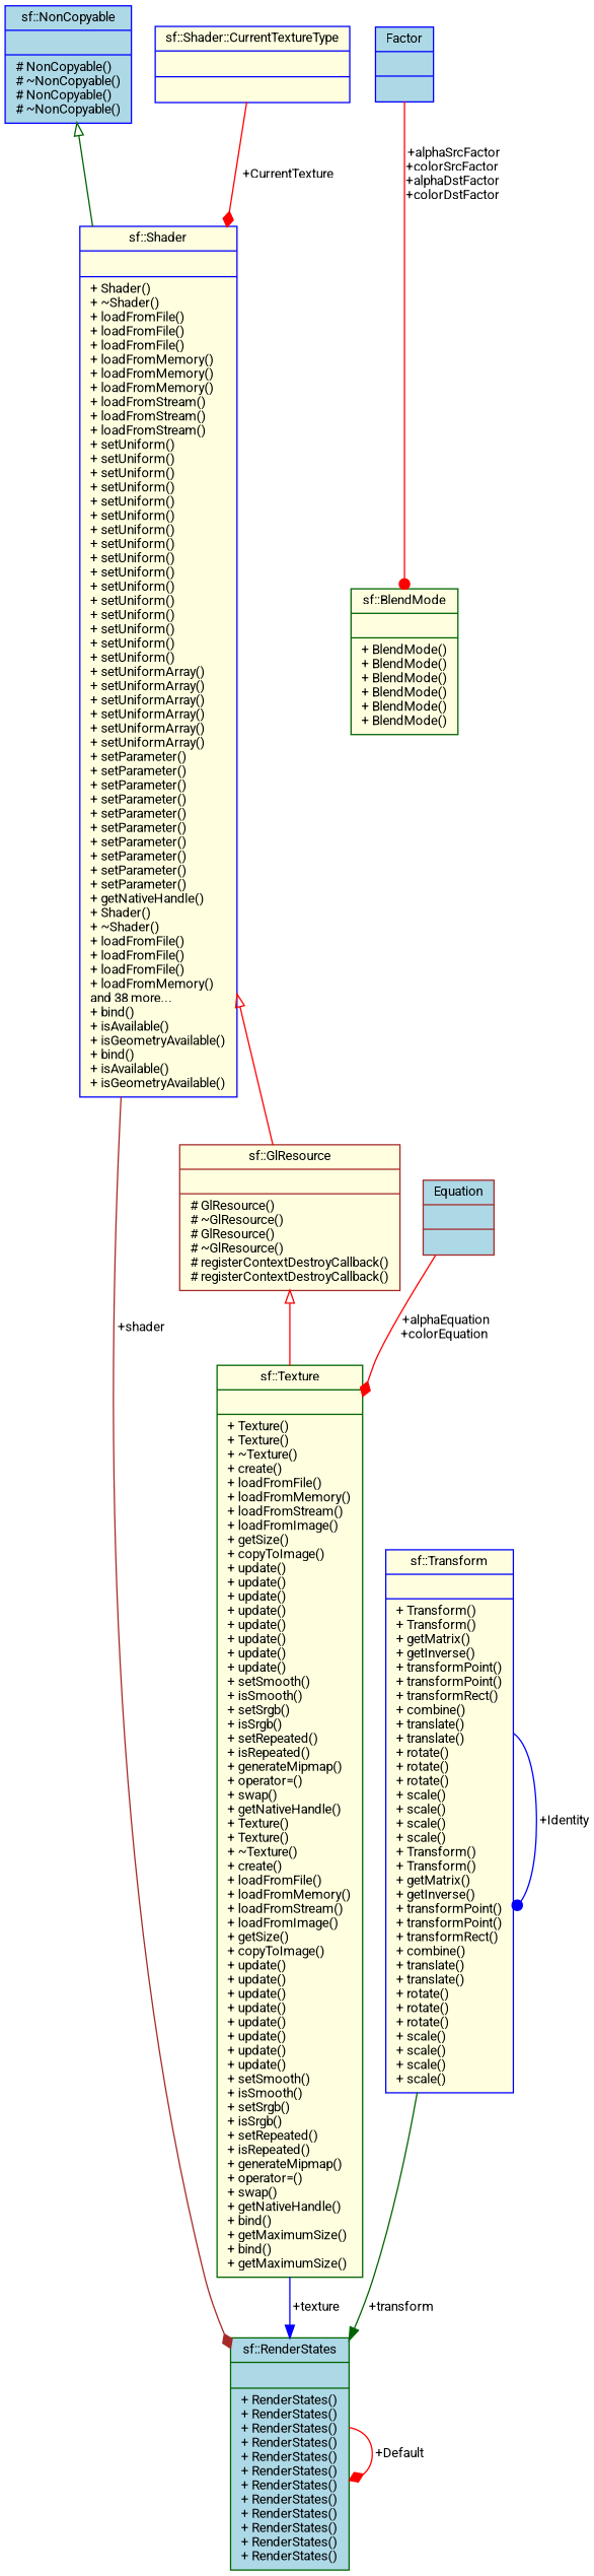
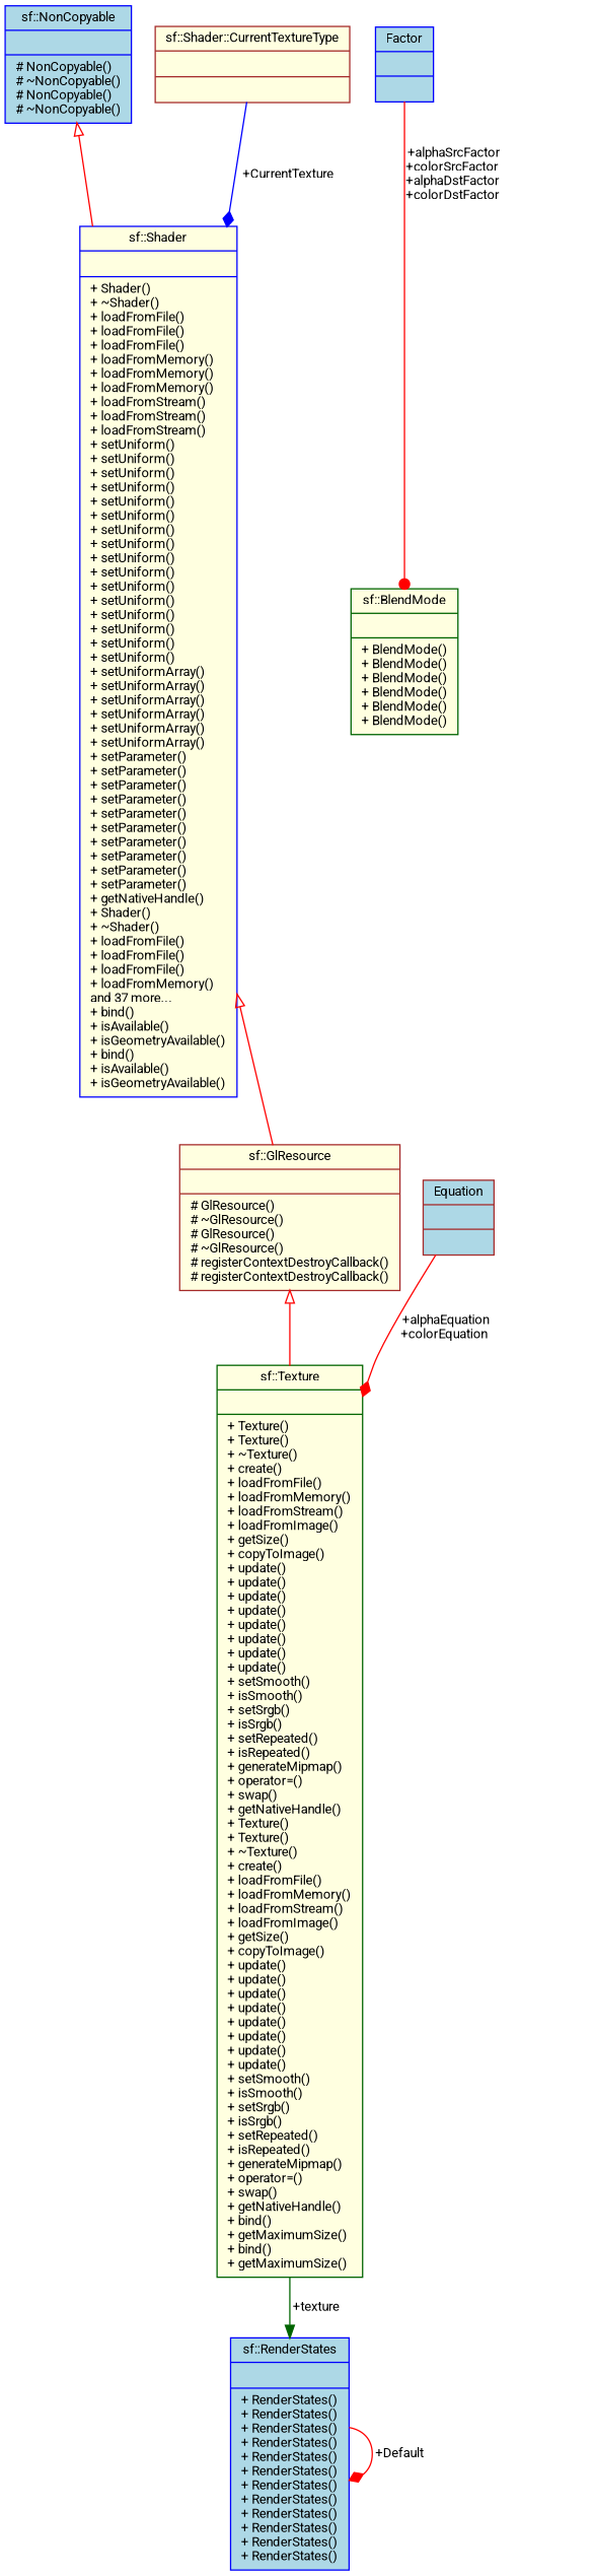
  digraph {
    fontname=Roboto
    node [color=blue fillcolor=lightyellow fontname=Roboto fontsize=10 shape=record style=filled]
    edge [arrowhead=diamond color=red fontname=Roboto fontsize=10 labelfontname=Helvetica labelfontsize=10 style=solid]
-   n1 [color=darkgreen fillcolor=lightblue fontcolor=black height=0.2 label="{sf::RenderStates\n||+ RenderStates()\l+ RenderStates()\l+ RenderStates()\l+ RenderStates()\l+ RenderStates()\l+ RenderStates()\l+ RenderStates()\l+ RenderStates()\l+ RenderStates()\l+ RenderStates()\l+ RenderStates()\l+ RenderStates()\l}" width=0.4]
+   n1 [fillcolor=lightblue fontcolor=black height=0.2 label="{sf::RenderStates\n||+ RenderStates()\l+ RenderStates()\l+ RenderStates()\l+ RenderStates()\l+ RenderStates()\l+ RenderStates()\l+ RenderStates()\l+ RenderStates()\l+ RenderStates()\l+ RenderStates()\l+ RenderStates()\l+ RenderStates()\l}" width=0.4]
    n2 [color=darkgreen height=0.2 label="{sf::BlendMode\n||+ BlendMode()\l+ BlendMode()\l+ BlendMode()\l+ BlendMode()\l+ BlendMode()\l+ BlendMode()\l}" width=0.4]
    n3 [color=brown fillcolor=lightblue height=0.2 label="{Equation\n||}" width=0.4]
    n4 [color=darkgreen height=0.2 label="{sf::Texture\n||+ Texture()\l+ Texture()\l+ ~Texture()\l+ create()\l+ loadFromFile()\l+ loadFromMemory()\l+ loadFromStream()\l+ loadFromImage()\l+ getSize()\l+ copyToImage()\l+ update()\l+ update()\l+ update()\l+ update()\l+ update()\l+ update()\l+ update()\l+ update()\l+ setSmooth()\l+ isSmooth()\l+ setSrgb()\l+ isSrgb()\l+ setRepeated()\l+ isRepeated()\l+ generateMipmap()\l+ operator=()\l+ swap()\l+ getNativeHandle()\l+ Texture()\l+ Texture()\l+ ~Texture()\l+ create()\l+ loadFromFile()\l+ loadFromMemory()\l+ loadFromStream()\l+ loadFromImage()\l+ getSize()\l+ copyToImage()\l+ update()\l+ update()\l+ update()\l+ update()\l+ update()\l+ update()\l+ update()\l+ update()\l+ setSmooth()\l+ isSmooth()\l+ setSrgb()\l+ isSrgb()\l+ setRepeated()\l+ isRepeated()\l+ generateMipmap()\l+ operator=()\l+ swap()\l+ getNativeHandle()\l+ bind()\l+ getMaximumSize()\l+ bind()\l+ getMaximumSize()\l}" width=0.4]
    n5 [fillcolor=lightblue height=0.2 label="{Factor\n||}" width=0.4]
    n6 [color=brown height=0.2 label="{sf::GlResource\n||# GlResource()\l# ~GlResource()\l# GlResource()\l# ~GlResource()\l# registerContextDestroyCallback()\l# registerContextDestroyCallback()\l}" width=0.4]
-   n7 [height=0.2 label="{sf::Shader\n||+ Shader()\l+ ~Shader()\l+ loadFromFile()\l+ loadFromFile()\l+ loadFromFile()\l+ loadFromMemory()\l+ loadFromMemory()\l+ loadFromMemory()\l+ loadFromStream()\l+ loadFromStream()\l+ loadFromStream()\l+ setUniform()\l+ setUniform()\l+ setUniform()\l+ setUniform()\l+ setUniform()\l+ setUniform()\l+ setUniform()\l+ setUniform()\l+ setUniform()\l+ setUniform()\l+ setUniform()\l+ setUniform()\l+ setUniform()\l+ setUniform()\l+ setUniform()\l+ setUniform()\l+ setUniformArray()\l+ setUniformArray()\l+ setUniformArray()\l+ setUniformArray()\l+ setUniformArray()\l+ setUniformArray()\l+ setParameter()\l+ setParameter()\l+ setParameter()\l+ setParameter()\l+ setParameter()\l+ setParameter()\l+ setParameter()\l+ setParameter()\l+ setParameter()\l+ setParameter()\l+ getNativeHandle()\l+ Shader()\l+ ~Shader()\l+ loadFromFile()\l+ loadFromFile()\l+ loadFromFile()\l+ loadFromMemory()\land 38 more...\l+ bind()\l+ isAvailable()\l+ isGeometryAvailable()\l+ bind()\l+ isAvailable()\l+ isGeometryAvailable()\l}" width=0.4]
+   n7 [height=0.2 label="{sf::Shader\n||+ Shader()\l+ ~Shader()\l+ loadFromFile()\l+ loadFromFile()\l+ loadFromFile()\l+ loadFromMemory()\l+ loadFromMemory()\l+ loadFromMemory()\l+ loadFromStream()\l+ loadFromStream()\l+ loadFromStream()\l+ setUniform()\l+ setUniform()\l+ setUniform()\l+ setUniform()\l+ setUniform()\l+ setUniform()\l+ setUniform()\l+ setUniform()\l+ setUniform()\l+ setUniform()\l+ setUniform()\l+ setUniform()\l+ setUniform()\l+ setUniform()\l+ setUniform()\l+ setUniform()\l+ setUniformArray()\l+ setUniformArray()\l+ setUniformArray()\l+ setUniformArray()\l+ setUniformArray()\l+ setUniformArray()\l+ setParameter()\l+ setParameter()\l+ setParameter()\l+ setParameter()\l+ setParameter()\l+ setParameter()\l+ setParameter()\l+ setParameter()\l+ setParameter()\l+ setParameter()\l+ getNativeHandle()\l+ Shader()\l+ ~Shader()\l+ loadFromFile()\l+ loadFromFile()\l+ loadFromFile()\l+ loadFromMemory()\land 37 more...\l+ bind()\l+ isAvailable()\l+ isGeometryAvailable()\l+ bind()\l+ isAvailable()\l+ isGeometryAvailable()\l}" width=0.4]
    n8 [fillcolor=lightblue height=0.2 label="{sf::NonCopyable\n||# NonCopyable()\l# ~NonCopyable()\l# NonCopyable()\l# ~NonCopyable()\l}" width=0.4]
-   n9 [height=0.2 label="{sf::Shader::CurrentTextureType\n||}" width=0.4]
-   n10 [height=0.2 label="{sf::Transform\n||+ Transform()\l+ Transform()\l+ getMatrix()\l+ getInverse()\l+ transformPoint()\l+ transformPoint()\l+ transformRect()\l+ combine()\l+ translate()\l+ translate()\l+ rotate()\l+ rotate()\l+ rotate()\l+ scale()\l+ scale()\l+ scale()\l+ scale()\l+ Transform()\l+ Transform()\l+ getMatrix()\l+ getInverse()\l+ transformPoint()\l+ transformPoint()\l+ transformRect()\l+ combine()\l+ translate()\l+ translate()\l+ rotate()\l+ rotate()\l+ rotate()\l+ scale()\l+ scale()\l+ scale()\l+ scale()\l}" width=0.4]
+   n9 [color=brown height=0.2 label="{sf::Shader::CurrentTextureType\n||}" width=0.4]
    n1 -> n1 [label=" +Default"]
    n3 -> n4 [label=" +alphaEquation\n+colorEquation"]
-   n4 -> n1 [arrowhead=normal color=blue label=" +texture"]
+   n4 -> n1 [arrowhead=normal color=darkgreen label=" +texture"]
    n5 -> n2 [arrowhead=dot label=" +alphaSrcFactor\n+colorSrcFactor\n+alphaDstFactor\n+colorDstFactor"]
    n6 -> n4 [arrowtail=onormal dir=back arrowhead=""]
-   n7 -> n1 [color=brown label=" +shader"]
    n7 -> n6 [arrowtail=onormal dir=back arrowhead=""]
-   n8 -> n7 [arrowtail=onormal color=darkgreen dir=back arrowhead=""]
-   n9 -> n7 [label=" +CurrentTexture"]
-   n10 -> n1 [arrowhead=normal color=darkgreen label=" +transform"]
-   n10 -> n10 [arrowhead=dot color=blue label=" +Identity"]
+   n8 -> n7 [arrowtail=onormal dir=back arrowhead=""]
+   n9 -> n7 [color=blue label=" +CurrentTexture"]
  }
